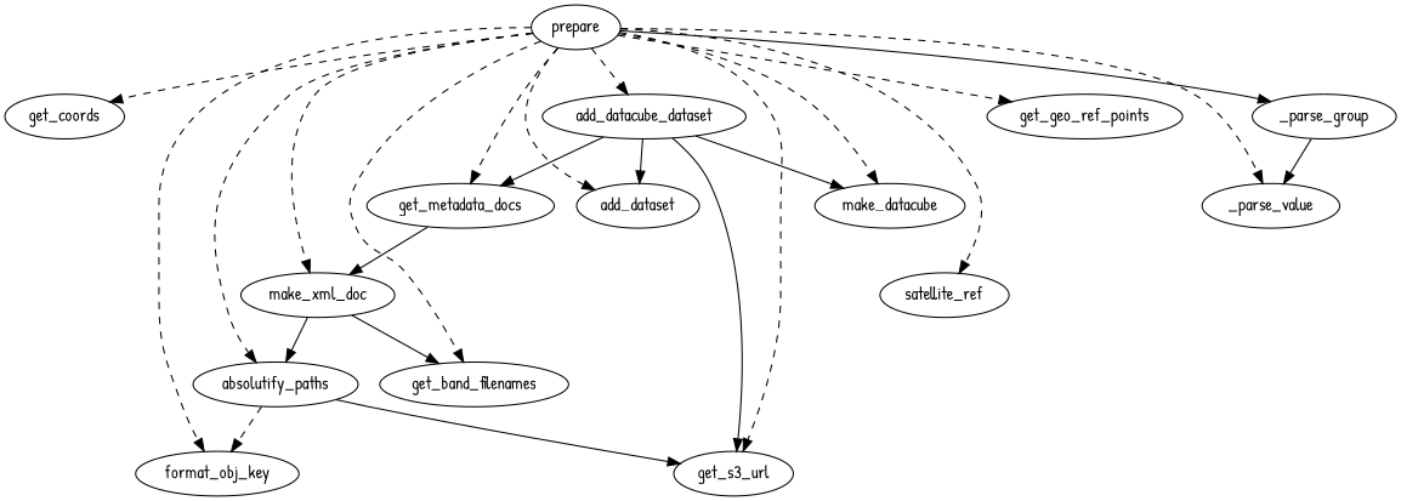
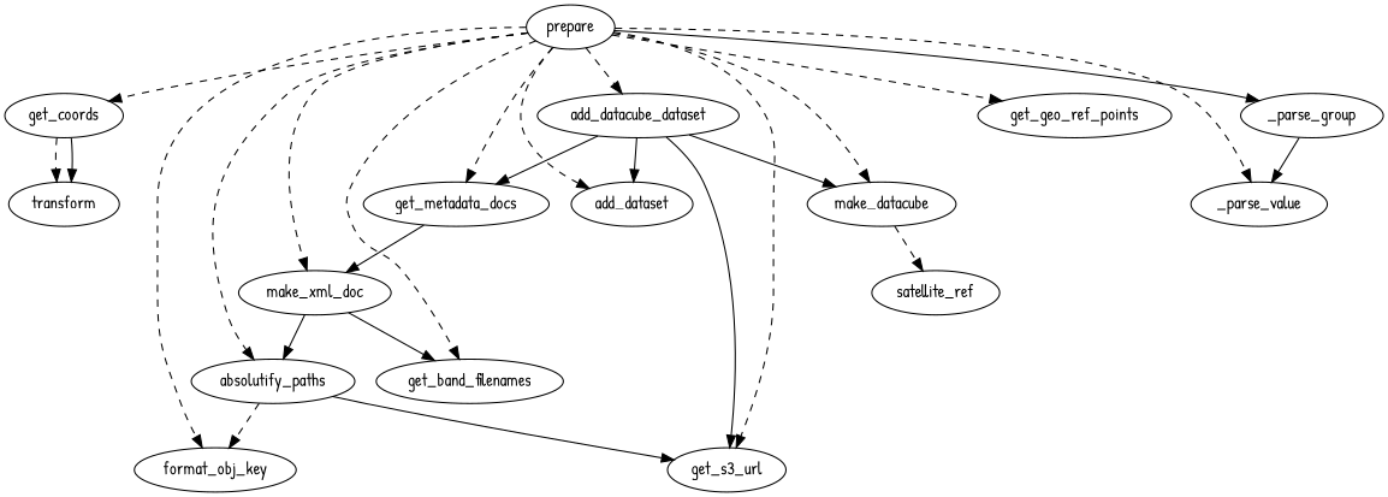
  digraph {
    fontname="Patrick Hand"
    node [fontname="Patrick Hand"]
    edge [fontname="Patrick Hand" style=dashed]
    n1 [label=add_dataset]
    n2 [label=get_coords]
+   n3 [label=transform]
    n4 [label=format_obj_key]
    n5 [label=get_geo_ref_points]
    n6 [label=prepare]
    n7 [label=absolutify_paths]
    n8 [label=make_datacube]
    n9 [label=add_datacube_dataset]
    n10 [label=make_xml_doc]
    n11 [label=get_metadata_docs]
    n12 [label=_parse_value]
    n13 [label=satellite_ref]
    n14 [label=_parse_group]
    n15 [label=get_s3_url]
    n16 [label=get_band_filenames]
+   n2 -> n3
+   n2 -> n3 [style=""]
    n6 -> n1
    n6 -> n2
    n6 -> n4
    n6 -> n5
    n6 -> n7
    n6 -> n8
    n6 -> n9
    n6 -> n10
    n6 -> n11
    n6 -> n12
-   n6 -> n13
+   n8 -> n13
    n6 -> n14 [style=solid]
    n6 -> n15
    n6 -> n16
    n7 -> n4
    n7 -> n15 [style=""]
    n9 -> n1 [style=""]
    n9 -> n8 [style=""]
    n9 -> n11 [style=""]
    n9 -> n15 [style=""]
    n10 -> n7 [style=""]
    n10 -> n16 [style=""]
    n11 -> n10 [style=""]
    n14 -> n12 [style=""]
  }
